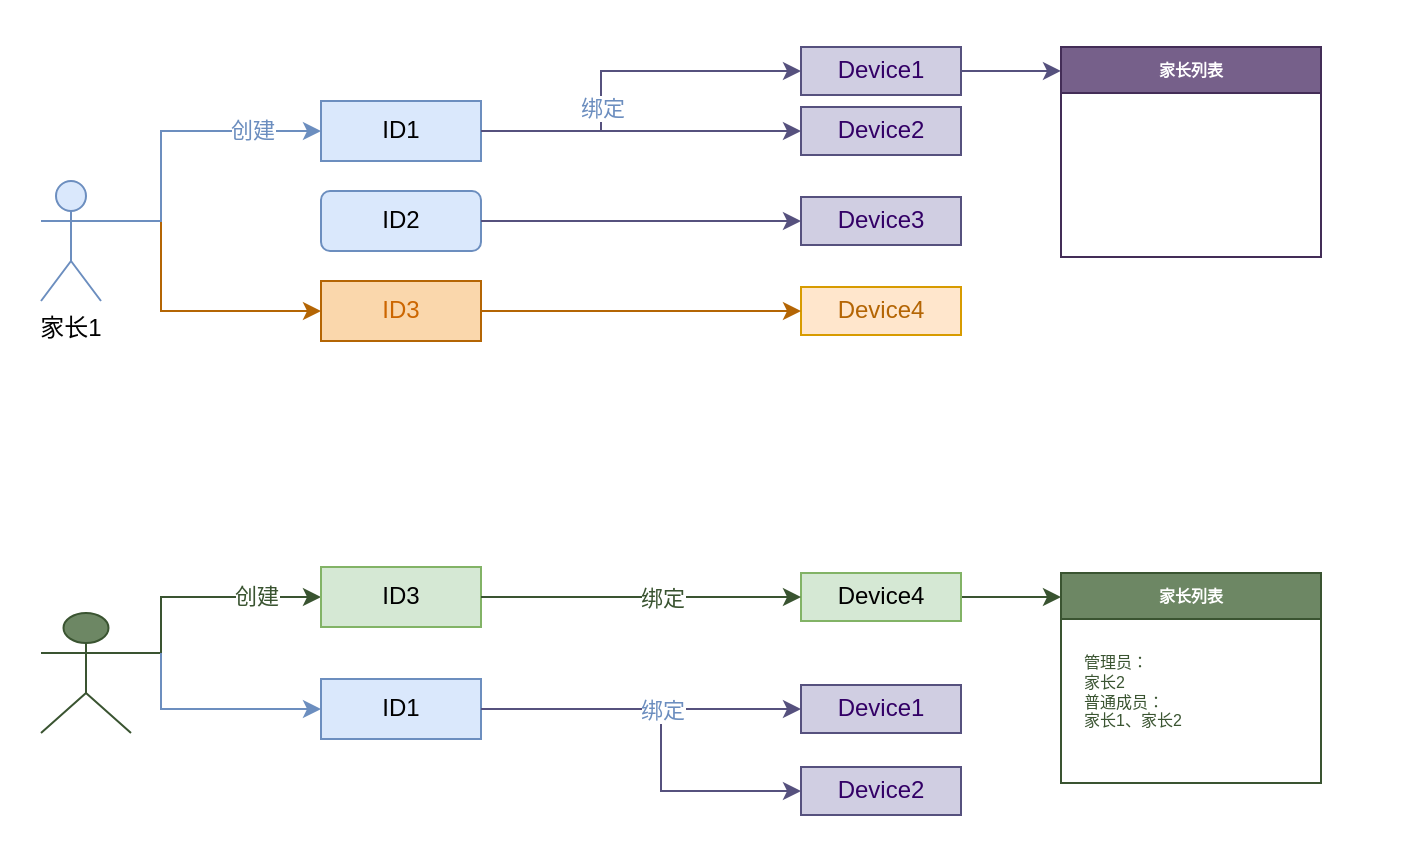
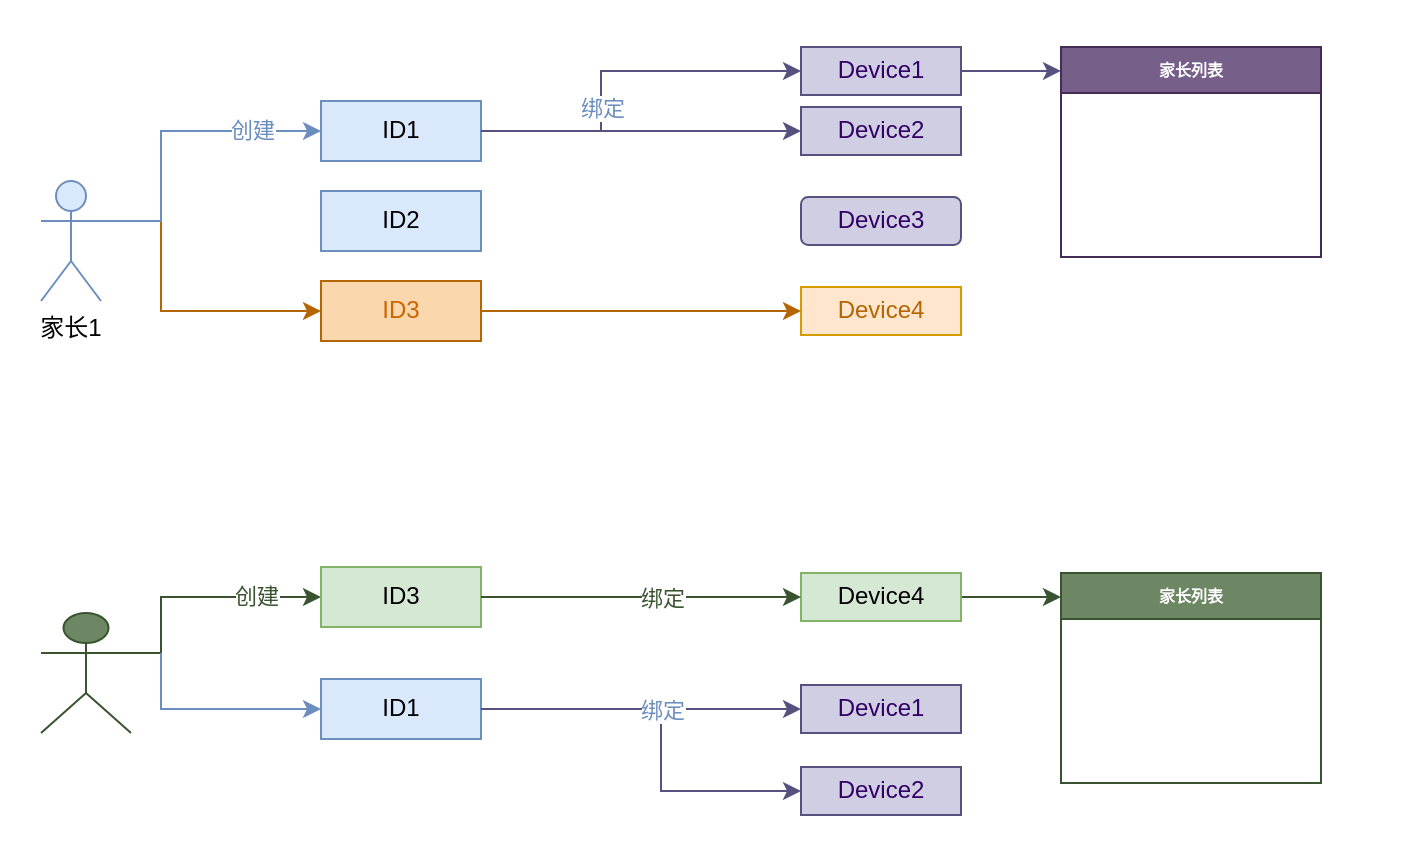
  <mxCell id="0" />
  <mxCell id="1" parent="0" />
  <mxCell id="2" value="" style="group" vertex="1" connectable="0" parent="1"><mxGeometry x="20" y="20" width="660" height="198" as="geometry" /></mxCell>
  <mxCell id="3" style="edgeStyle=orthogonalEdgeStyle;rounded=0;orthogonalLoop=1;jettySize=auto;html=1;entryX=0;entryY=0.5;entryDx=0;entryDy=0;strokeColor=#B46504;" edge="1" parent="2" target="8"><mxGeometry relative="1" as="geometry"><mxPoint x="60" y="90" as="sourcePoint" /><Array as="points"><mxPoint x="60" y="90" /><mxPoint x="60" y="135" /></Array></mxGeometry></mxCell>
  <mxCell id="4" value="家长1" style="shape=umlActor;verticalLabelPosition=bottom;verticalAlign=top;html=1;fillColor=#dae8fc;strokeColor=#6c8ebf;" vertex="1" parent="2"><mxGeometry y="70" width="30" height="60" as="geometry" /></mxCell>
  <mxCell id="5" value="ID1" style="html=1;fillColor=#dae8fc;strokeColor=#6c8ebf;" vertex="1" parent="2"><mxGeometry x="140" y="30" width="80" height="30" as="geometry" /></mxCell>
  <mxCell id="6" value="创建" style="edgeStyle=orthogonalEdgeStyle;rounded=0;orthogonalLoop=1;jettySize=auto;html=1;exitX=1;exitY=0.333;exitDx=0;exitDy=0;exitPerimeter=0;strokeColor=#6C8EBF;fontColor=#6C8EBF;" edge="1" parent="2" source="4" target="5"><mxGeometry x="0.556" relative="1" as="geometry"><mxPoint x="90" y="80" as="targetPoint" /><Array as="points"><mxPoint x="60" y="90" /><mxPoint x="60" y="45" /></Array><mxPoint as="offset" /></mxGeometry></mxCell>
- <mxCell id="7" value="ID2" style="html=1;fillColor=#dae8fc;strokeColor=#6c8ebf;rounded=1;" vertex="1" parent="2"><mxGeometry x="140" y="75" width="80" height="30" as="geometry" /></mxCell>
+ <mxCell id="7" value="ID2" style="html=1;fillColor=#dae8fc;strokeColor=#6c8ebf;" vertex="1" parent="2"><mxGeometry x="140" y="75" width="80" height="30" as="geometry" /></mxCell>
  <mxCell id="8" value="ID3" style="html=1;fillColor=#fad7ac;strokeColor=#b46504;fontColor=#CC6600;" vertex="1" parent="2"><mxGeometry x="140" y="120" width="80" height="30" as="geometry" /></mxCell>
  <mxCell id="9" style="edgeStyle=orthogonalEdgeStyle;rounded=0;orthogonalLoop=1;jettySize=auto;html=1;exitX=1;exitY=0.5;exitDx=0;exitDy=0;entryX=0;entryY=0.114;entryDx=0;entryDy=0;entryPerimeter=0;fontSize=8;fontColor=#3A5431;strokeColor=#56517E;" edge="1" parent="2" source="10" target="20"><mxGeometry relative="1" as="geometry" /></mxCell>
  <mxCell id="10" value="Device1" style="html=1;fillColor=#d0cee2;strokeColor=#56517e;fontColor=#330066;" vertex="1" parent="2"><mxGeometry x="380" y="3" width="80" height="24" as="geometry" /></mxCell>
  <mxCell id="11" style="edgeStyle=orthogonalEdgeStyle;rounded=0;orthogonalLoop=1;jettySize=auto;html=1;exitX=1;exitY=0.5;exitDx=0;exitDy=0;entryX=0;entryY=0.5;entryDx=0;entryDy=0;fontColor=#330066;strokeColor=#56517E;" edge="1" parent="2" source="5" target="10"><mxGeometry relative="1" as="geometry"><Array as="points"><mxPoint x="280" y="45" /><mxPoint x="280" y="15" /></Array></mxGeometry></mxCell>
  <mxCell id="12" value="绑定" style="edgeLabel;html=1;align=center;verticalAlign=middle;resizable=0;points=[];fontColor=#6C8EBF;" vertex="1" connectable="0" parent="11"><mxGeometry x="0.411" y="-2" relative="1" as="geometry"><mxPoint x="-44" y="16" as="offset" /></mxGeometry></mxCell>
  <mxCell id="13" value="Device2" style="html=1;fillColor=#d0cee2;strokeColor=#56517e;fontColor=#330066;" vertex="1" parent="2"><mxGeometry x="380" y="33" width="80" height="24" as="geometry" /></mxCell>
  <mxCell id="14" value="" style="edgeStyle=orthogonalEdgeStyle;rounded=0;orthogonalLoop=1;jettySize=auto;html=1;entryX=0;entryY=0.5;entryDx=0;entryDy=0;strokeColor=#56517E;" edge="1" parent="2" source="5" target="13"><mxGeometry relative="1" as="geometry"><Array as="points"><mxPoint x="310" y="45" /><mxPoint x="310" y="45" /></Array></mxGeometry></mxCell>
  <mxCell id="15" value="" style="edgeLabel;html=1;align=center;verticalAlign=middle;resizable=0;points=[];fontColor=#6C8EBF;" vertex="1" connectable="0" parent="14"><mxGeometry x="0.302" y="-1" relative="1" as="geometry"><mxPoint x="6" as="offset" /></mxGeometry></mxCell>
- <mxCell id="16" value="Device3" style="html=1;fillColor=#d0cee2;strokeColor=#56517e;fontColor=#330066;" vertex="1" parent="2"><mxGeometry x="380" y="78" width="80" height="24" as="geometry" /></mxCell>
- <mxCell id="17" style="edgeStyle=orthogonalEdgeStyle;rounded=0;orthogonalLoop=1;jettySize=auto;html=1;exitX=1;exitY=0.5;exitDx=0;exitDy=0;entryX=0;entryY=0.5;entryDx=0;entryDy=0;fontColor=#6C8EBF;strokeColor=#56517E;" edge="1" parent="2" source="7" target="16"><mxGeometry relative="1" as="geometry" /></mxCell>
+ <mxCell id="16" value="Device3" style="html=1;fillColor=#d0cee2;strokeColor=#56517e;fontColor=#330066;rounded=1;" vertex="1" parent="2"><mxGeometry x="380" y="78" width="80" height="24" as="geometry" /></mxCell>
  <mxCell id="18" value="Device4" style="html=1;fillColor=#ffe6cc;strokeColor=#d79b00;fontColor=#B46504;" vertex="1" parent="2"><mxGeometry x="380" y="123" width="80" height="24" as="geometry" /></mxCell>
  <mxCell id="19" style="edgeStyle=orthogonalEdgeStyle;rounded=0;orthogonalLoop=1;jettySize=auto;html=1;exitX=1;exitY=0.5;exitDx=0;exitDy=0;fontColor=#CC6600;strokeColor=#B46504;" edge="1" parent="2" source="8" target="18"><mxGeometry relative="1" as="geometry" /></mxCell>
  <mxCell id="20" value="家长列表" style="swimlane;rounded=0;glass=0;sketch=0;fontSize=8;fontColor=#ffffff;strokeColor=#432D57;align=center;html=1;fillColor=#76608a;" vertex="1" parent="2"><mxGeometry x="510" y="3" width="130" height="105" as="geometry"><mxRectangle x="580" y="323" width="80" height="23" as="alternateBounds" /></mxGeometry></mxCell>
  <mxCell id="21" value="创建" style="edgeStyle=orthogonalEdgeStyle;rounded=0;orthogonalLoop=1;jettySize=auto;html=1;entryX=0;entryY=0.5;entryDx=0;entryDy=0;exitX=1;exitY=0.333;exitDx=0;exitDy=0;exitPerimeter=0;strokeColor=#3A5431;fontColor=#3A5431;" edge="1" parent="1" target="26" source="23"><mxGeometry as="geometry"><mxPoint x="80" y="323" as="sourcePoint" /><Array as="points"><mxPoint x="80" y="326" /><mxPoint x="80" y="298" /></Array><mxPoint x="15" y="-14" as="offset" /></mxGeometry></mxCell>
  <mxCell id="22" style="edgeStyle=orthogonalEdgeStyle;rounded=0;orthogonalLoop=1;jettySize=auto;html=1;entryX=0;entryY=0.5;entryDx=0;entryDy=0;fontSize=8;fontColor=#6C8EBF;strokeColor=#6C8EBF;" edge="1" parent="1" target="25"><mxGeometry relative="1" as="geometry"><mxPoint x="80" y="326" as="sourcePoint" /><Array as="points"><mxPoint x="80" y="326" /><mxPoint x="80" y="354" /></Array></mxGeometry></mxCell>
  <mxCell id="23" value="家长2" style="shape=umlActor;verticalLabelPosition=bottom;verticalAlign=top;html=1;fillColor=#6d8764;strokeColor=#3A5431;fontColor=#ffffff;" vertex="1" parent="1"><mxGeometry x="20" y="306" width="45" height="60" as="geometry" /></mxCell>
  <mxCell id="24" style="edgeStyle=orthogonalEdgeStyle;rounded=0;orthogonalLoop=1;jettySize=auto;html=1;exitX=1;exitY=0.5;exitDx=0;exitDy=0;fontSize=8;fontColor=#B46504;strokeColor=#56517E;entryX=0;entryY=0.5;entryDx=0;entryDy=0;" edge="1" parent="1" source="25" target="35"><mxGeometry relative="1" as="geometry"><mxPoint x="370" y="393" as="targetPoint" /><Array as="points"><mxPoint x="330" y="354" /><mxPoint x="330" y="395" /></Array></mxGeometry></mxCell>
  <mxCell id="25" value="ID1" style="html=1;fillColor=#dae8fc;strokeColor=#6c8ebf;" vertex="1" parent="1"><mxGeometry x="160" y="339" width="80" height="30" as="geometry" /></mxCell>
  <mxCell id="26" value="ID3" style="html=1;fillColor=#d5e8d4;strokeColor=#82b366;" vertex="1" parent="1"><mxGeometry x="160" y="283" width="80" height="30" as="geometry" /></mxCell>
  <mxCell id="27" value="" style="edgeStyle=orthogonalEdgeStyle;rounded=0;orthogonalLoop=1;jettySize=auto;html=1;entryX=0;entryY=0.5;entryDx=0;entryDy=0;strokeColor=#56517E;" edge="1" parent="1"><mxGeometry x="70" y="290" as="geometry"><Array as="points"><mxPoint x="330" y="298" /><mxPoint x="330" y="298" /></Array><mxPoint x="400" y="298" as="targetPoint" /></mxGeometry></mxCell>
  <mxCell id="28" value="Device1" style="html=1;fillColor=#d0cee2;strokeColor=#56517e;fontColor=#330066;" vertex="1" parent="1"><mxGeometry x="400" y="342" width="80" height="24" as="geometry" /></mxCell>
  <mxCell id="29" style="edgeStyle=orthogonalEdgeStyle;rounded=0;orthogonalLoop=1;jettySize=auto;html=1;exitX=1;exitY=0.5;exitDx=0;exitDy=0;entryX=0;entryY=0.5;entryDx=0;entryDy=0;fontColor=#6C8EBF;strokeColor=#56517E;" edge="1" parent="1" source="25" target="28"><mxGeometry x="70" y="290" as="geometry" /></mxCell>
  <mxCell id="30" value="绑定" style="edgeLabel;html=1;align=center;verticalAlign=middle;resizable=0;points=[];fontColor=#6C8EBF;" vertex="1" connectable="0" parent="29"><mxGeometry x="0.385" relative="1" as="geometry"><mxPoint x="-21" as="offset" /></mxGeometry></mxCell>
  <mxCell id="31" style="edgeStyle=orthogonalEdgeStyle;rounded=0;orthogonalLoop=1;jettySize=auto;html=1;exitX=1;exitY=0.5;exitDx=0;exitDy=0;entryX=0;entryY=0.5;entryDx=0;entryDy=0;fontSize=8;fontColor=#B46504;strokeColor=#3A5431;" edge="1" parent="1" source="32"><mxGeometry relative="1" as="geometry"><mxPoint x="530" y="298" as="targetPoint" /></mxGeometry></mxCell>
  <mxCell id="32" value="Device4" style="html=1;fillColor=#d5e8d4;strokeColor=#82b366;" vertex="1" parent="1"><mxGeometry x="400" y="286" width="80" height="24" as="geometry" /></mxCell>
  <mxCell id="33" style="edgeStyle=orthogonalEdgeStyle;rounded=0;orthogonalLoop=1;jettySize=auto;html=1;exitX=1;exitY=0.5;exitDx=0;exitDy=0;fontColor=#CC6600;strokeColor=#3A5431;" edge="1" parent="1" source="26" target="32"><mxGeometry x="70" y="290" as="geometry" /></mxCell>
  <mxCell id="34" value="绑定" style="edgeLabel;html=1;align=center;verticalAlign=middle;resizable=0;points=[];fontColor=#3A5431;" vertex="1" connectable="0" parent="33"><mxGeometry x="0.333" relative="1" as="geometry"><mxPoint x="-17" as="offset" /></mxGeometry></mxCell>
  <mxCell id="35" value="Device2" style="html=1;fillColor=#d0cee2;strokeColor=#56517e;fontColor=#330066;" vertex="1" parent="1"><mxGeometry x="400" y="383" width="80" height="24" as="geometry" /></mxCell>
  <mxCell id="36" value="家长列表" style="swimlane;rounded=0;glass=0;sketch=0;fontSize=8;fontColor=#ffffff;strokeColor=#3A5431;align=center;html=1;fillColor=#6d8764;" vertex="1" parent="1"><mxGeometry x="530" y="286" width="130" height="105" as="geometry"><mxRectangle x="580" y="323" width="80" height="23" as="alternateBounds" /></mxGeometry></mxCell>
- <mxCell id="37" value="管理员：&lt;br&gt;家长2&lt;br&gt;普通成员：&lt;br&gt;家长1、家长2" style="text;html=1;align=left;verticalAlign=middle;resizable=0;points=[];autosize=1;strokeColor=none;fontSize=8;fontColor=#3A5431;" vertex="1" parent="36"><mxGeometry x="10" y="35" width="90" height="50" as="geometry" /></mxCell>
